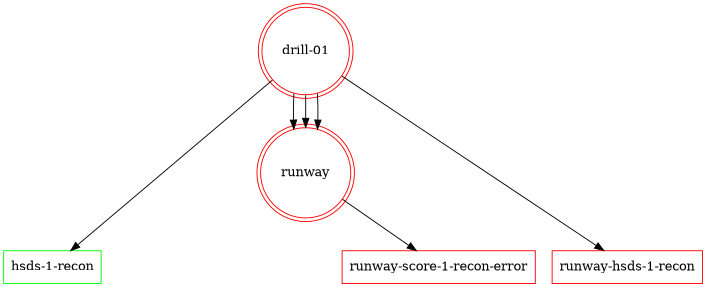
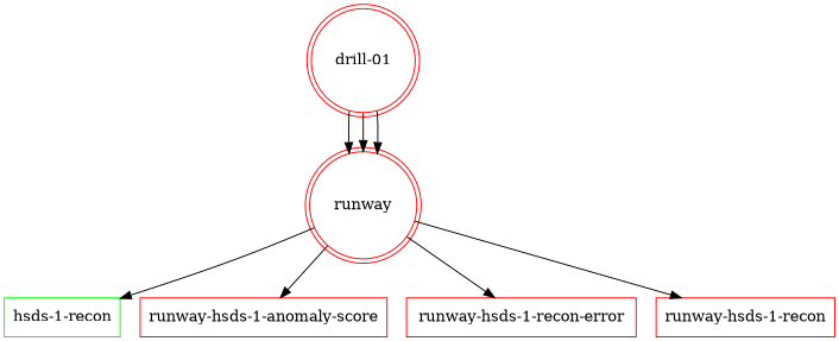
  digraph {
    node [color=red shape=sqaure]
    "drill-01" [shape=doublecircle]
    n2 [color=green label="hsds-1-recon"]
    runway [shape=doublecircle]
+   "runway-hsds-1-anomaly-score"
    "runway-hsds-1-recon"
-   "runway-hsds-1-recon-error" [label="runway-score-1-recon-error"]
-   "drill-01" -> n2
+   "runway-hsds-1-recon-error"
+   runway -> n2
    "drill-01" -> runway
    "drill-01" -> runway
    "drill-01" -> runway
-   "drill-01" -> "runway-hsds-1-recon"
+   runway -> "runway-hsds-1-anomaly-score"
+   runway -> "runway-hsds-1-recon"
    runway -> "runway-hsds-1-recon-error"
  }
